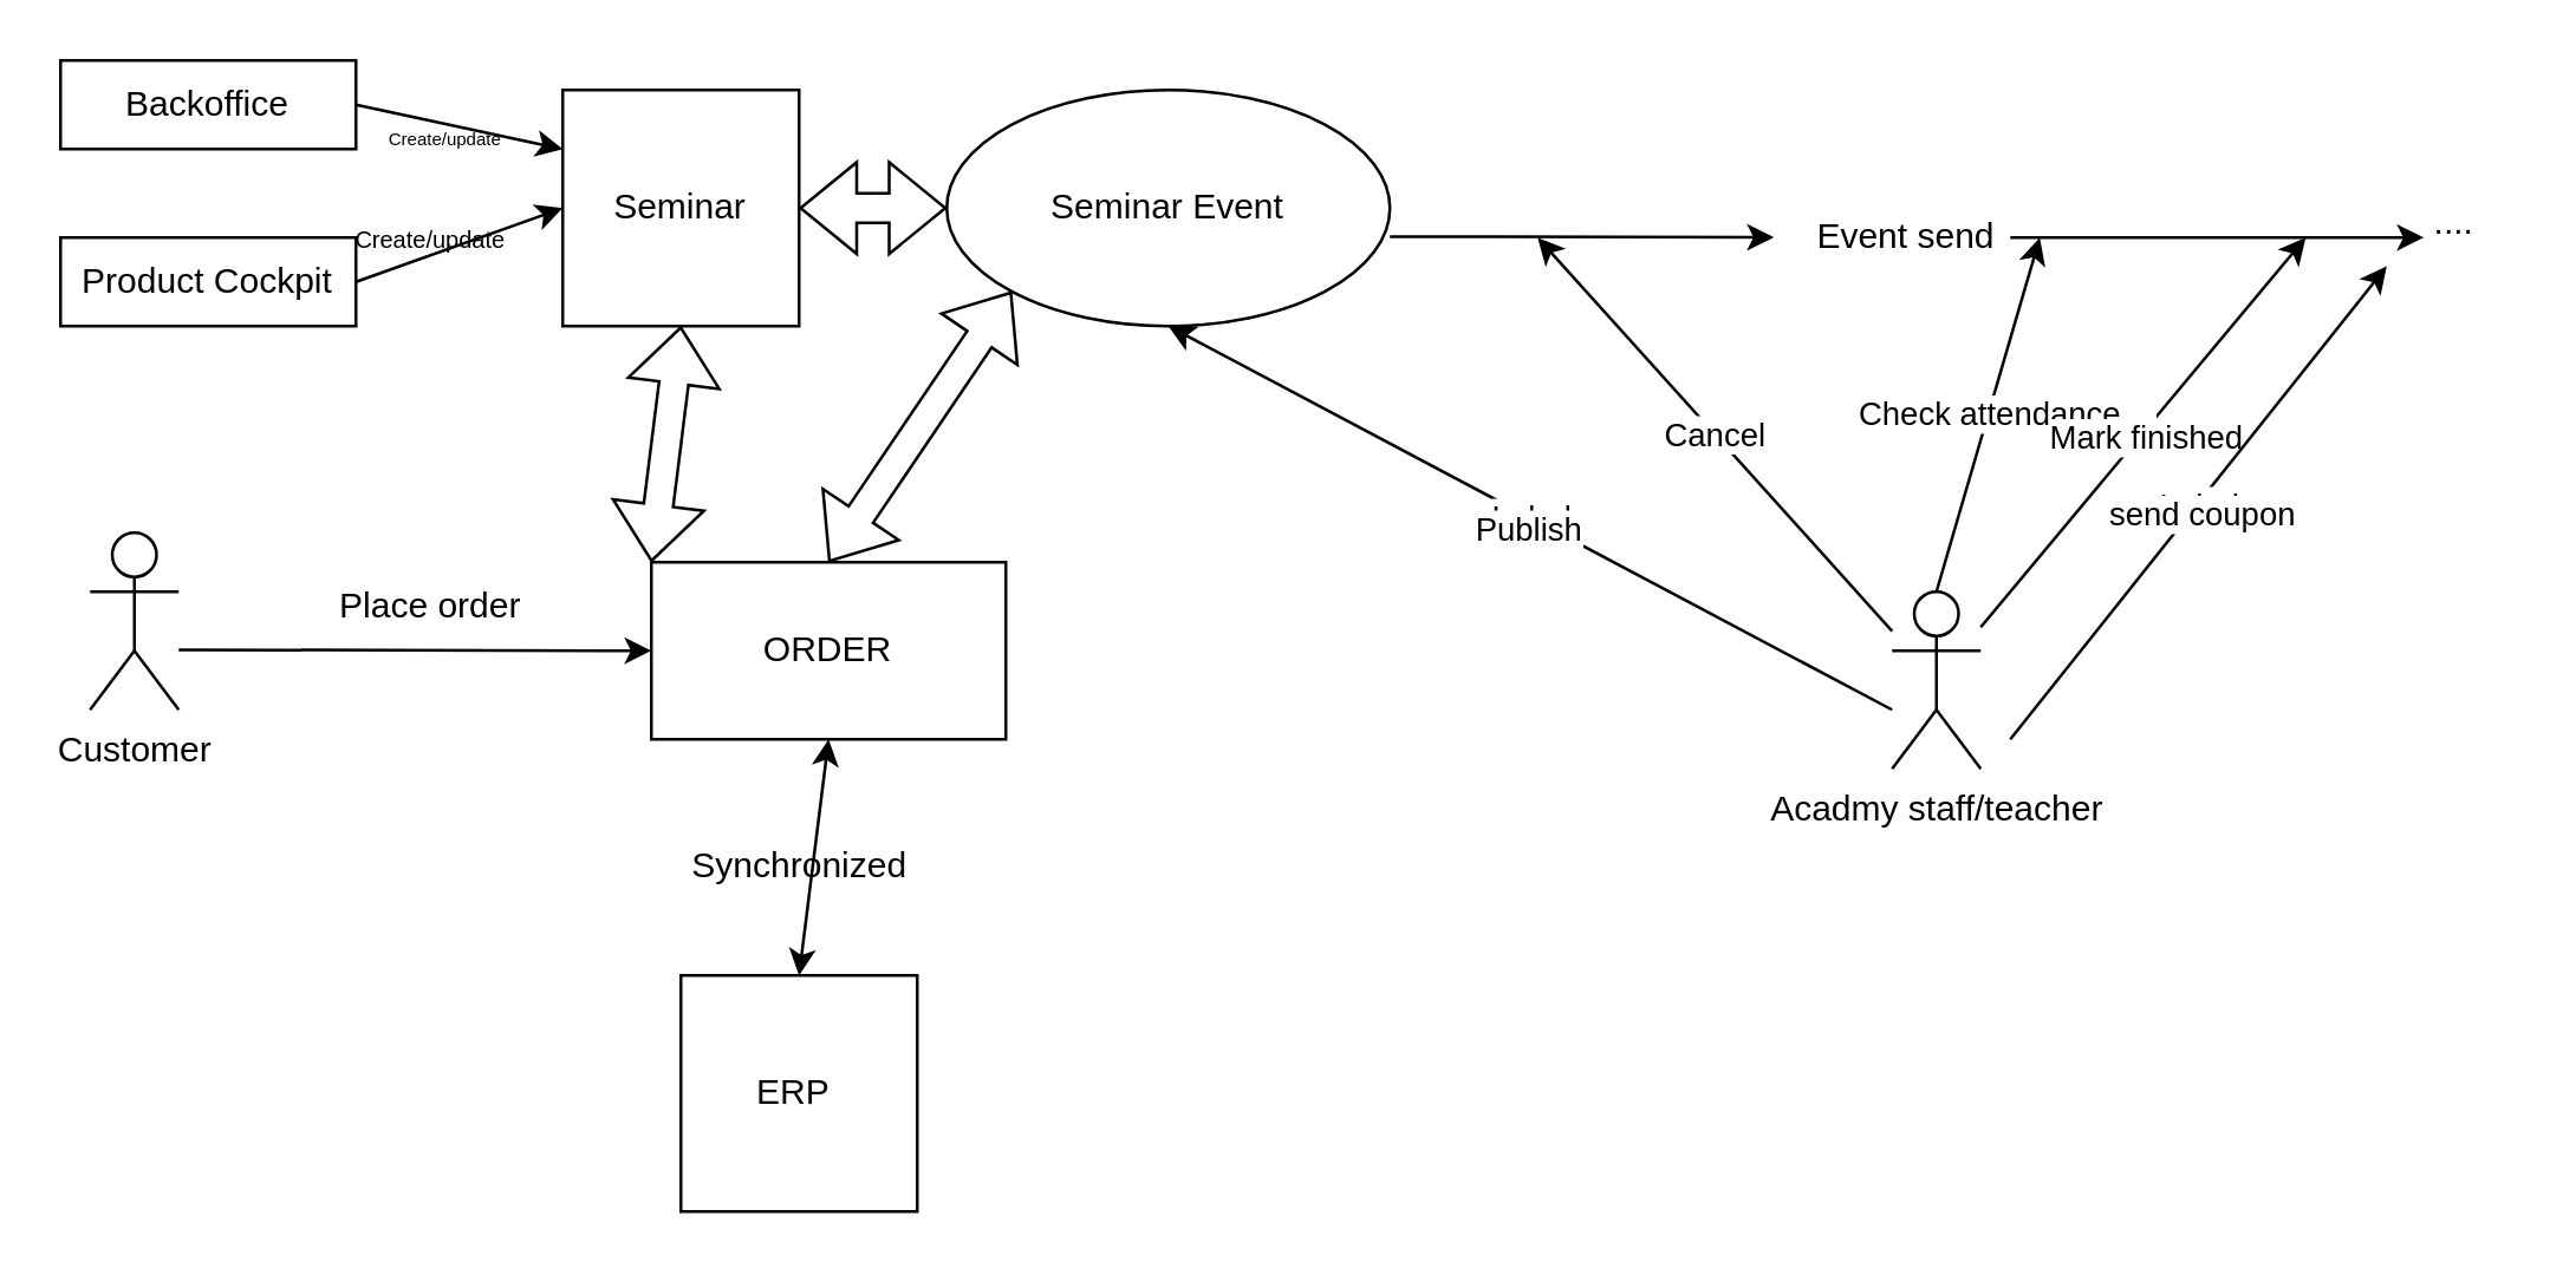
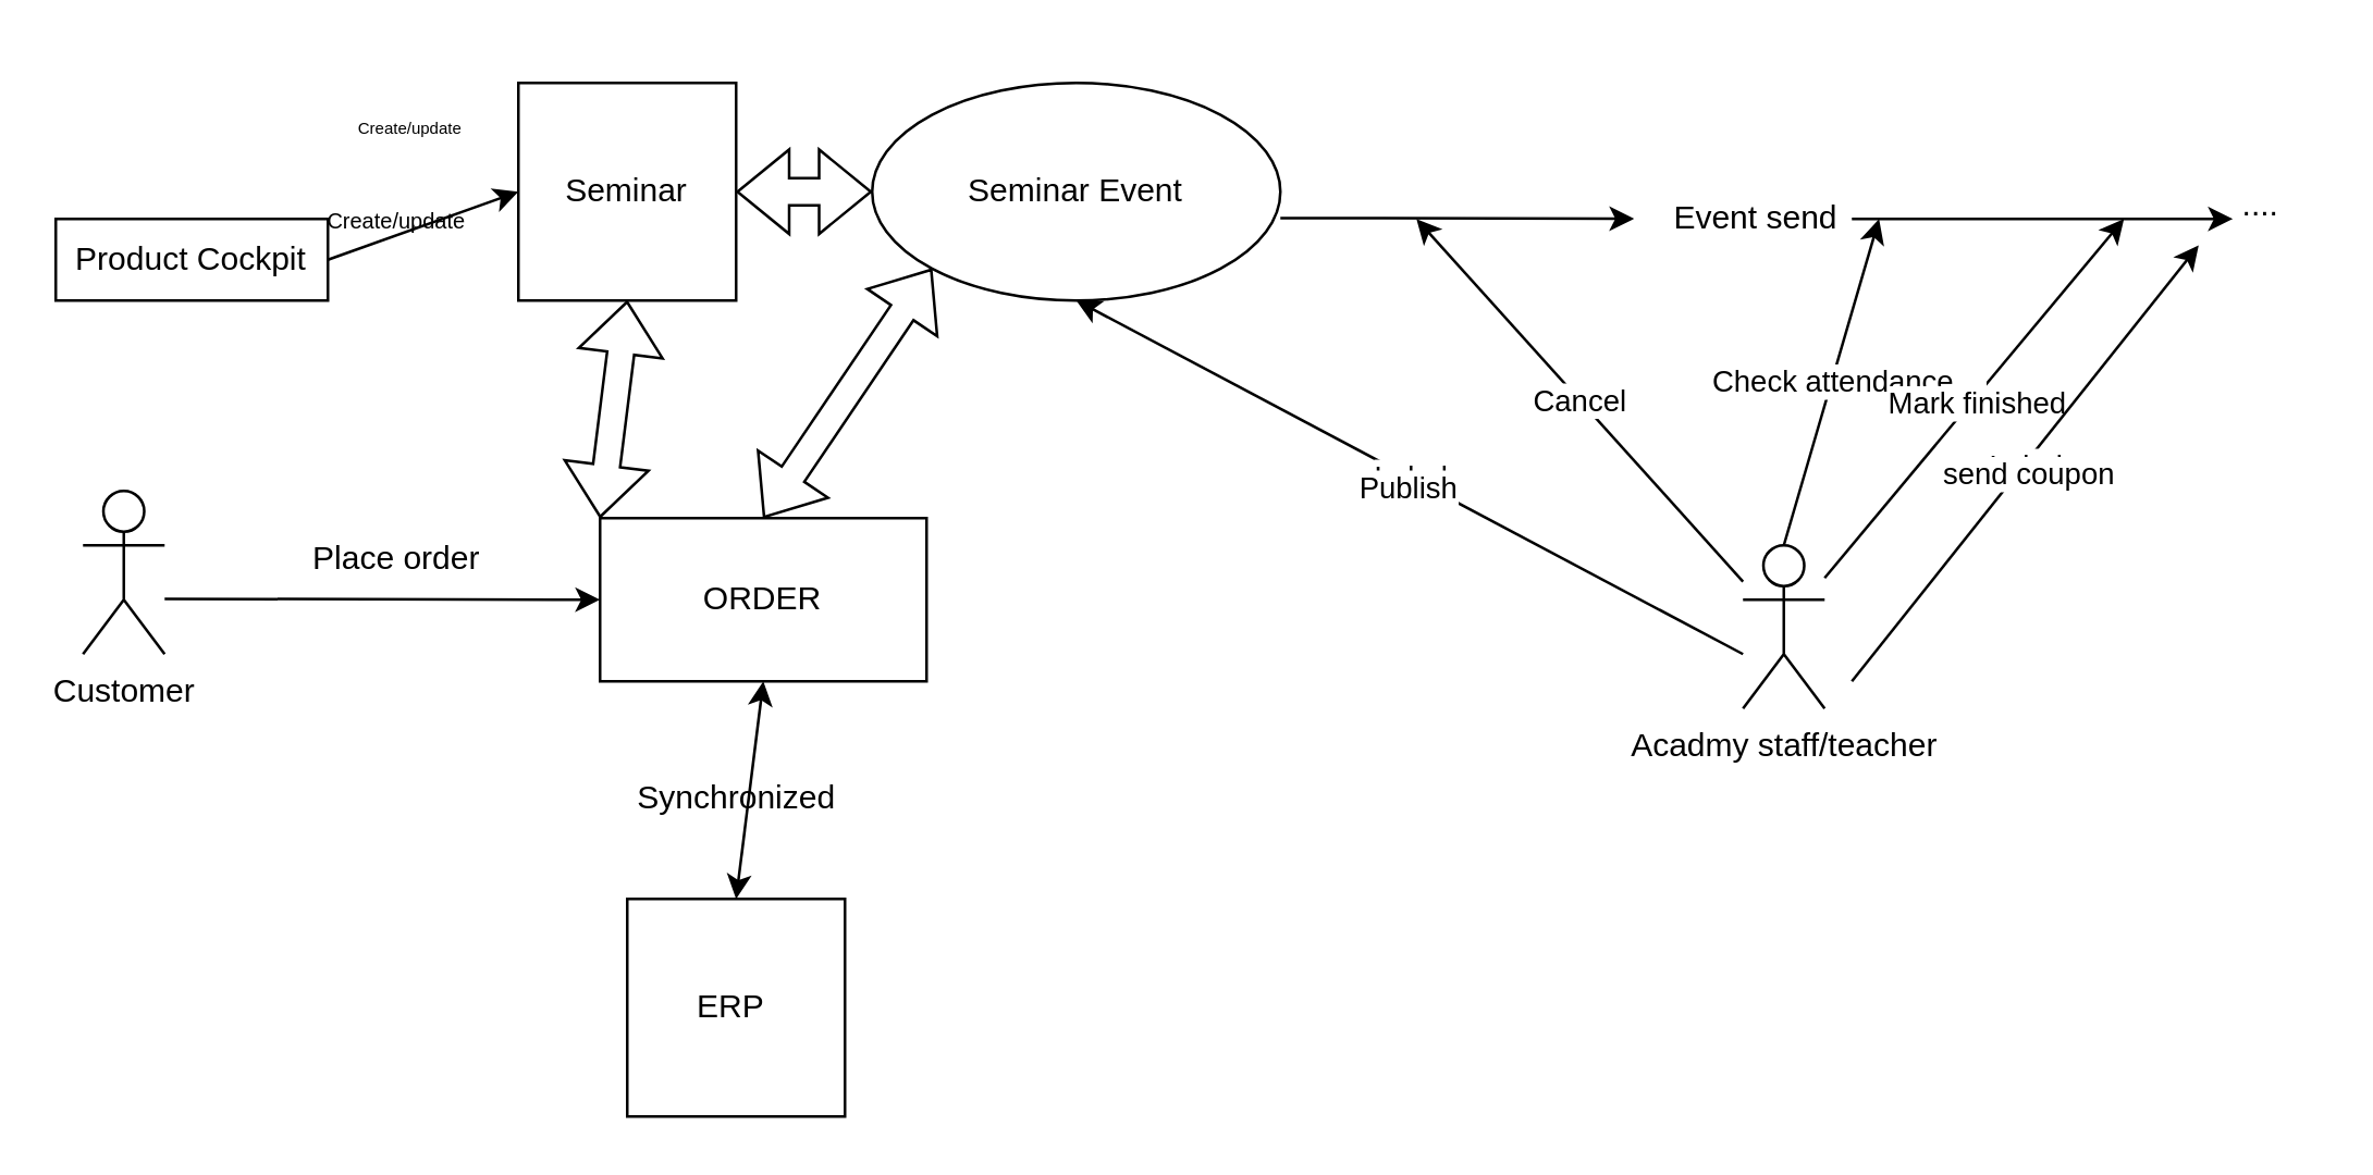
  <mxCell id="0" />
  <mxCell id="1" parent="0" />
  <mxCell id="2" value="Seminar" style="whiteSpace=wrap;html=1;aspect=fixed;" vertex="1" parent="1"><mxGeometry x="190" y="30" width="80" height="80" as="geometry" /></mxCell>
- <mxCell id="3" value="Backoffice" style="rounded=0;whiteSpace=wrap;html=1;" vertex="1" parent="1"><mxGeometry y="20" width="100" height="30" as="geometry" x="20" /></mxCell>
  <mxCell id="4" value="Product Cockpit&lt;br&gt;" style="whiteSpace=wrap;html=1;" vertex="1" parent="1"><mxGeometry y="80" width="100" height="30" as="geometry" x="20" /></mxCell>
  <mxCell id="5" value="Seminar Event&lt;br&gt;" style="ellipse;whiteSpace=wrap;html=1;" vertex="1" parent="1"><mxGeometry x="320" y="30" width="150" height="80" as="geometry" /></mxCell>
- <mxCell id="6" value="" style="endArrow=classic;html=1;rounded=0;exitX=1;exitY=0.5;exitDx=0;exitDy=0;entryX=0;entryY=0.25;entryDx=0;entryDy=0;" edge="1" parent="1" source="3" target="2"><mxGeometry width="50" height="50" relative="1" as="geometry"><mxPoint x="420" y="240" as="sourcePoint" /><mxPoint x="470" y="190" as="targetPoint" /></mxGeometry></mxCell>
  <mxCell id="7" value="&lt;font style=&quot;font-size: 6px;&quot;&gt;Create/update&lt;/font&gt;" style="text;html=1;align=center;verticalAlign=middle;resizable=0;points=[];autosize=1;strokeColor=none;fillColor=none;" vertex="1" parent="1"><mxGeometry x="120" y="30" width="60" height="30" as="geometry" /></mxCell>
  <mxCell id="8" value="" style="endArrow=classic;html=1;rounded=0;exitX=1;exitY=0.5;exitDx=0;exitDy=0;entryX=0;entryY=0.5;entryDx=0;entryDy=0;" edge="1" parent="1" source="4" target="2"><mxGeometry width="50" height="50" relative="1" as="geometry"><mxPoint x="160" y="130" as="sourcePoint" /><mxPoint x="257" y="94" as="targetPoint" /></mxGeometry></mxCell>
  <mxCell id="9" value="&lt;font style=&quot;font-size: 8px;&quot;&gt;Create/update&lt;/font&gt;" style="text;html=1;align=center;verticalAlign=middle;resizable=0;points=[];autosize=1;strokeColor=none;fillColor=none;" vertex="1" parent="1"><mxGeometry x="110" y="65" width="70" height="30" as="geometry" /></mxCell>
  <mxCell id="10" value="" style="shape=flexArrow;endArrow=classic;startArrow=classic;html=1;rounded=0;exitX=1;exitY=0.5;exitDx=0;exitDy=0;entryX=0;entryY=0.5;entryDx=0;entryDy=0;" edge="1" parent="1" source="2" target="5"><mxGeometry width="100" height="100" relative="1" as="geometry"><mxPoint x="390" y="240" as="sourcePoint" /><mxPoint x="490" y="140" as="targetPoint" /></mxGeometry></mxCell>
  <mxCell id="11" value="Customer&lt;br&gt;" style="shape=umlActor;verticalLabelPosition=bottom;verticalAlign=top;html=1;outlineConnect=0;" vertex="1" parent="1"><mxGeometry x="30" y="180" width="30" height="60" as="geometry" /></mxCell>
  <mxCell id="12" value="ORDER" style="rounded=0;whiteSpace=wrap;html=1;" vertex="1" parent="1"><mxGeometry x="220" y="190" width="120" height="60" as="geometry" /></mxCell>
  <mxCell id="13" value="" style="endArrow=classic;html=1;rounded=0;" edge="1" parent="1"><mxGeometry width="50" height="50" relative="1" as="geometry"><mxPoint x="60" y="219.66" as="sourcePoint" /><mxPoint x="220" y="220" as="targetPoint" /></mxGeometry></mxCell>
  <mxCell id="14" value="Place order" style="text;html=1;align=center;verticalAlign=middle;resizable=0;points=[];autosize=1;strokeColor=none;fillColor=none;" vertex="1" parent="1"><mxGeometry x="105" y="190" width="80" height="30" as="geometry" /></mxCell>
  <mxCell id="15" value="" style="shape=flexArrow;endArrow=classic;startArrow=classic;html=1;rounded=0;exitX=0;exitY=0;exitDx=0;exitDy=0;entryX=0.5;entryY=1;entryDx=0;entryDy=0;" edge="1" parent="1" source="12" target="2"><mxGeometry width="100" height="100" relative="1" as="geometry"><mxPoint x="390" y="340" as="sourcePoint" /><mxPoint x="490" y="240" as="targetPoint" /></mxGeometry></mxCell>
  <mxCell id="16" value="" style="shape=flexArrow;endArrow=classic;startArrow=classic;html=1;rounded=0;exitX=0.5;exitY=0;exitDx=0;exitDy=0;entryX=0;entryY=1;entryDx=0;entryDy=0;" edge="1" parent="1" source="12" target="5"><mxGeometry width="100" height="100" relative="1" as="geometry"><mxPoint x="580" y="240" as="sourcePoint" /><mxPoint x="500" y="120" as="targetPoint" /></mxGeometry></mxCell>
  <mxCell id="17" value="" style="endArrow=classic;html=1;rounded=0;" edge="1" parent="1" target="18"><mxGeometry width="50" height="50" relative="1" as="geometry"><mxPoint x="470" y="79.66" as="sourcePoint" /><mxPoint x="650" y="79.66" as="targetPoint" /></mxGeometry></mxCell>
  <mxCell id="18" value="Event send" style="text;html=1;strokeColor=none;fillColor=none;align=center;verticalAlign=middle;whiteSpace=wrap;rounded=0;" vertex="1" parent="1"><mxGeometry x="600" y="65" width="90" height="30" as="geometry" /></mxCell>
  <mxCell id="19" value="ERP&amp;nbsp;" style="whiteSpace=wrap;html=1;aspect=fixed;" vertex="1" parent="1"><mxGeometry x="230" y="330" width="80" height="80" as="geometry" /></mxCell>
  <mxCell id="20" value="" style="endArrow=classic;startArrow=classic;html=1;rounded=0;exitX=0.5;exitY=0;exitDx=0;exitDy=0;" edge="1" parent="1" source="19"><mxGeometry width="50" height="50" relative="1" as="geometry"><mxPoint x="230" y="300" as="sourcePoint" /><mxPoint x="280" y="250" as="targetPoint" /></mxGeometry></mxCell>
  <mxCell id="21" value="Synchronized" style="text;html=1;align=center;verticalAlign=middle;resizable=0;points=[];autosize=1;strokeColor=none;fillColor=none;" vertex="1" parent="1"><mxGeometry x="220" y="278" width="100" height="30" as="geometry" /></mxCell>
  <mxCell id="22" value="Acadmy staff/teacher" style="shape=umlActor;verticalLabelPosition=bottom;verticalAlign=top;html=1;outlineConnect=0;" vertex="1" parent="1"><mxGeometry x="640" y="200" width="30" height="60" as="geometry" /></mxCell>
  <mxCell id="23" value="" style="endArrow=classic;html=1;rounded=0;" edge="1" parent="1"><mxGeometry width="50" height="50" relative="1" as="geometry"><mxPoint x="680" y="80" as="sourcePoint" /><mxPoint x="820" y="80" as="targetPoint" /></mxGeometry></mxCell>
  <mxCell id="24" value="" style="endArrow=classic;html=1;rounded=0;" edge="1" parent="1" source="22"><mxGeometry relative="1" as="geometry"><mxPoint x="700" y="220" as="sourcePoint" /><mxPoint x="520" y="80" as="targetPoint" /></mxGeometry></mxCell>
  <mxCell id="25" value="Cancel" style="edgeLabel;resizable=0;html=1;align=center;verticalAlign=middle;" connectable="0" vertex="1" parent="24"><mxGeometry relative="1" as="geometry" /></mxCell>
  <mxCell id="26" value="...." style="text;html=1;align=center;verticalAlign=middle;resizable=0;points=[];autosize=1;strokeColor=none;fillColor=none;" vertex="1" parent="1"><mxGeometry x="810" y="60" width="40" height="30" as="geometry" /></mxCell>
  <mxCell id="27" value="" style="endArrow=classic;html=1;rounded=0;entryX=0.5;entryY=1;entryDx=0;entryDy=0;" edge="1" parent="1" target="5"><mxGeometry relative="1" as="geometry"><mxPoint x="640" y="240" as="sourcePoint" /><mxPoint x="380" y="120" as="targetPoint" /></mxGeometry></mxCell>
  <mxCell id="28" value="Label" style="edgeLabel;resizable=0;html=1;align=center;verticalAlign=middle;" connectable="0" vertex="1" parent="27"><mxGeometry relative="1" as="geometry" /></mxCell>
  <mxCell id="29" value="Publish&lt;br&gt;" style="edgeLabel;html=1;align=center;verticalAlign=middle;resizable=0;points=[];" vertex="1" connectable="0" parent="27"><mxGeometry x="-0.002" y="4" relative="1" as="geometry"><mxPoint as="offset" /></mxGeometry></mxCell>
  <mxCell id="30" value="" style="endArrow=classic;html=1;rounded=0;exitX=0.5;exitY=0;exitDx=0;exitDy=0;exitPerimeter=0;entryX=1;entryY=0.5;entryDx=0;entryDy=0;" edge="1" parent="1" source="22" target="18"><mxGeometry relative="1" as="geometry"><mxPoint x="410" y="190" as="sourcePoint" /><mxPoint x="710" y="80" as="targetPoint" /></mxGeometry></mxCell>
  <mxCell id="31" value="Check attendance" style="edgeLabel;resizable=0;html=1;align=center;verticalAlign=middle;" connectable="0" vertex="1" parent="30"><mxGeometry relative="1" as="geometry" /></mxCell>
  <mxCell id="32" value="" style="endArrow=classic;html=1;rounded=0;" edge="1" parent="1" source="22"><mxGeometry relative="1" as="geometry"><mxPoint x="660" y="240" as="sourcePoint" /><mxPoint x="780" y="80" as="targetPoint" /></mxGeometry></mxCell>
  <mxCell id="33" value="F" style="edgeLabel;resizable=0;html=1;align=center;verticalAlign=middle;" connectable="0" vertex="1" parent="32"><mxGeometry relative="1" as="geometry" /></mxCell>
  <mxCell id="34" value="Mark finished" style="edgeLabel;html=1;align=center;verticalAlign=middle;resizable=0;points=[];" vertex="1" connectable="0" parent="32"><mxGeometry x="-0.006" y="-2" relative="1" as="geometry"><mxPoint as="offset" /></mxGeometry></mxCell>
  <mxCell id="35" value="" style="endArrow=classic;html=1;rounded=0;entryX=-0.064;entryY=0.991;entryDx=0;entryDy=0;entryPerimeter=0;" edge="1" parent="1" target="26"><mxGeometry relative="1" as="geometry"><mxPoint x="680" y="250" as="sourcePoint" /><mxPoint x="810" y="100" as="targetPoint" /></mxGeometry></mxCell>
  <mxCell id="36" value="Label" style="edgeLabel;resizable=0;html=1;align=center;verticalAlign=middle;" connectable="0" vertex="1" parent="35"><mxGeometry relative="1" as="geometry" /></mxCell>
  <mxCell id="37" value="send coupon" style="edgeLabel;html=1;align=center;verticalAlign=middle;resizable=0;points=[];" vertex="1" connectable="0" parent="35"><mxGeometry x="-0.01" y="-2" relative="1" as="geometry"><mxPoint y="1" as="offset" /></mxGeometry></mxCell>
